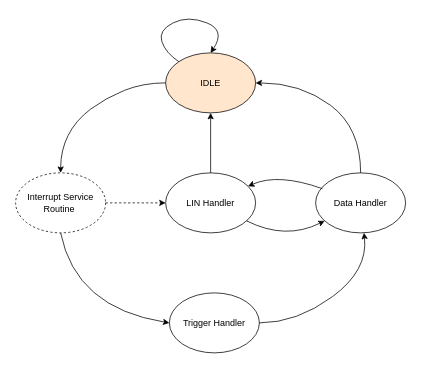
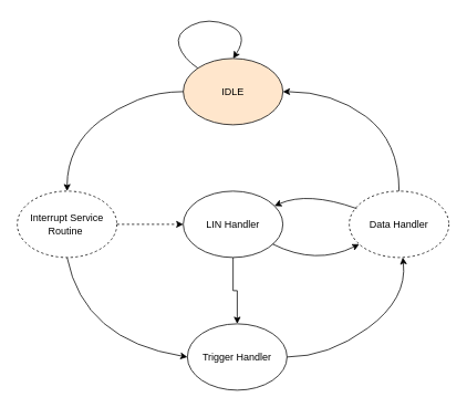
  <mxCell id="0" />
  <mxCell id="1" parent="0" />
  <mxCell id="2" value="IDLE" style="ellipse;whiteSpace=wrap;html=1;fillColor=#ffe6cc;" vertex="1" parent="1"><mxGeometry x="220" y="70" width="120" height="80" as="geometry" /></mxCell>
- <mxCell id="3" style="edgeStyle=orthogonalEdgeStyle;rounded=0;orthogonalLoop=1;jettySize=auto;html=1;" edge="1" parent="1" source="4" target="2"><mxGeometry relative="1" as="geometry" /></mxCell>
+ <mxCell id="3" style="edgeStyle=orthogonalEdgeStyle;rounded=0;orthogonalLoop=1;jettySize=auto;html=1;" edge="1" parent="1" source="4" target="7"><mxGeometry relative="1" as="geometry" /></mxCell>
  <mxCell id="4" value="LIN Handler" style="ellipse;whiteSpace=wrap;html=1;" vertex="1" parent="1"><mxGeometry x="220" y="230" width="120" height="80" as="geometry" /></mxCell>
  <mxCell id="5" style="edgeStyle=orthogonalEdgeStyle;rounded=0;orthogonalLoop=1;jettySize=auto;html=1;entryX=0;entryY=0.5;entryDx=0;entryDy=0;dashed=1;" edge="1" parent="1" source="6" target="4"><mxGeometry relative="1" as="geometry" /></mxCell>
  <mxCell id="6" value="Interrupt Service&lt;br&gt;Routine&amp;nbsp;" style="ellipse;whiteSpace=wrap;html=1;dashed=1;" vertex="1" parent="1"><mxGeometry x="20" y="230" width="120" height="80" as="geometry" /></mxCell>
  <mxCell id="7" value="Trigger Handler" style="ellipse;whiteSpace=wrap;html=1;" vertex="1" parent="1"><mxGeometry x="225" y="390" width="120" height="80" as="geometry" /></mxCell>
  <mxCell id="8" value="" style="curved=1;endArrow=classic;html=1;rounded=0;entryX=0.5;entryY=0;entryDx=0;entryDy=0;exitX=0;exitY=0.5;exitDx=0;exitDy=0;" edge="1" parent="1" source="2" target="6"><mxGeometry width="50" height="50" relative="1" as="geometry"><mxPoint x="230" y="110" as="sourcePoint" /><mxPoint x="190" y="70" as="targetPoint" /><Array as="points"><mxPoint x="190" y="110" /><mxPoint x="140" y="130" /><mxPoint x="100" y="160" /><mxPoint x="80" y="200" /></Array></mxGeometry></mxCell>
  <mxCell id="9" value="" style="curved=1;endArrow=classic;html=1;rounded=0;entryX=0;entryY=0.5;entryDx=0;entryDy=0;exitX=0.5;exitY=1;exitDx=0;exitDy=0;" edge="1" parent="1" source="6" target="7"><mxGeometry width="50" height="50" relative="1" as="geometry"><mxPoint x="144" y="300" as="sourcePoint" /><mxPoint x="40" y="397" as="targetPoint" /><Array as="points"><mxPoint x="100" y="410" /></Array></mxGeometry></mxCell>
- <mxCell id="10" value="Data Handler" style="ellipse;whiteSpace=wrap;html=1;" vertex="1" parent="1"><mxGeometry x="420" y="230" width="120" height="80" as="geometry" /></mxCell>
+ <mxCell id="10" value="Data Handler" style="ellipse;whiteSpace=wrap;html=1;dashed=1;" vertex="1" parent="1"><mxGeometry x="420" y="230" width="120" height="80" as="geometry" /></mxCell>
  <mxCell id="11" value="" style="curved=1;endArrow=classic;html=1;rounded=0;exitX=0;exitY=0;exitDx=0;exitDy=0;entryX=0.5;entryY=0;entryDx=0;entryDy=0;" edge="1" parent="1" source="2" target="2"><mxGeometry width="50" height="50" relative="1" as="geometry"><mxPoint x="-60" y="300" as="sourcePoint" /><mxPoint x="-10" y="250" as="targetPoint" /><Array as="points"><mxPoint x="220" y="70" /><mxPoint x="210" y="40" /><mxPoint x="250" y="20" /><mxPoint x="300" y="40" /></Array></mxGeometry></mxCell>
  <mxCell id="12" value="" style="curved=1;endArrow=classic;html=1;rounded=0;" edge="1" parent="1" target="10"><mxGeometry width="50" height="50" relative="1" as="geometry"><mxPoint x="345" y="430" as="sourcePoint" /><mxPoint x="395" y="380" as="targetPoint" /><Array as="points"><mxPoint x="395" y="430" /><mxPoint x="490" y="360" /></Array></mxGeometry></mxCell>
  <mxCell id="13" value="" style="curved=1;endArrow=classic;html=1;rounded=0;" edge="1" parent="1" source="4" target="10"><mxGeometry width="50" height="50" relative="1" as="geometry"><mxPoint x="310" y="300" as="sourcePoint" /><mxPoint x="455" y="420" as="targetPoint" /><Array as="points"><mxPoint x="380" y="320" /></Array></mxGeometry></mxCell>
  <mxCell id="14" value="" style="curved=1;endArrow=classic;html=1;rounded=0;exitX=0.075;exitY=0.263;exitDx=0;exitDy=0;exitPerimeter=0;" edge="1" parent="1" source="10" target="4"><mxGeometry width="50" height="50" relative="1" as="geometry"><mxPoint x="553" y="190" as="sourcePoint" /><mxPoint x="440" y="80" as="targetPoint" /><Array as="points"><mxPoint x="370" y="230" /></Array></mxGeometry></mxCell>
  <mxCell id="15" value="" style="curved=1;endArrow=classic;html=1;rounded=0;" edge="1" parent="1" source="10" target="2"><mxGeometry width="50" height="50" relative="1" as="geometry"><mxPoint x="460" y="180" as="sourcePoint" /><mxPoint x="599" y="60" as="targetPoint" /><Array as="points"><mxPoint x="480" y="170" /><mxPoint x="400" y="110" /></Array></mxGeometry></mxCell>
